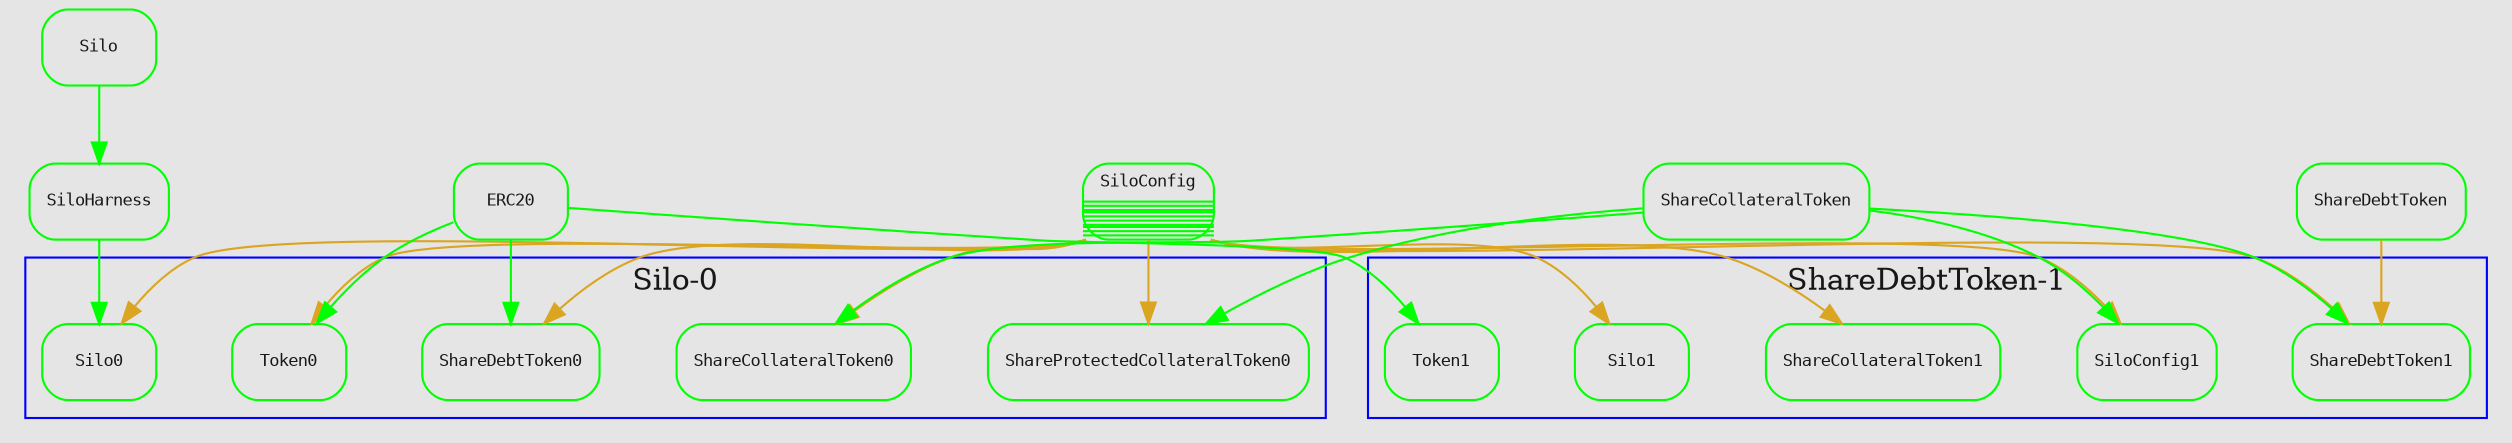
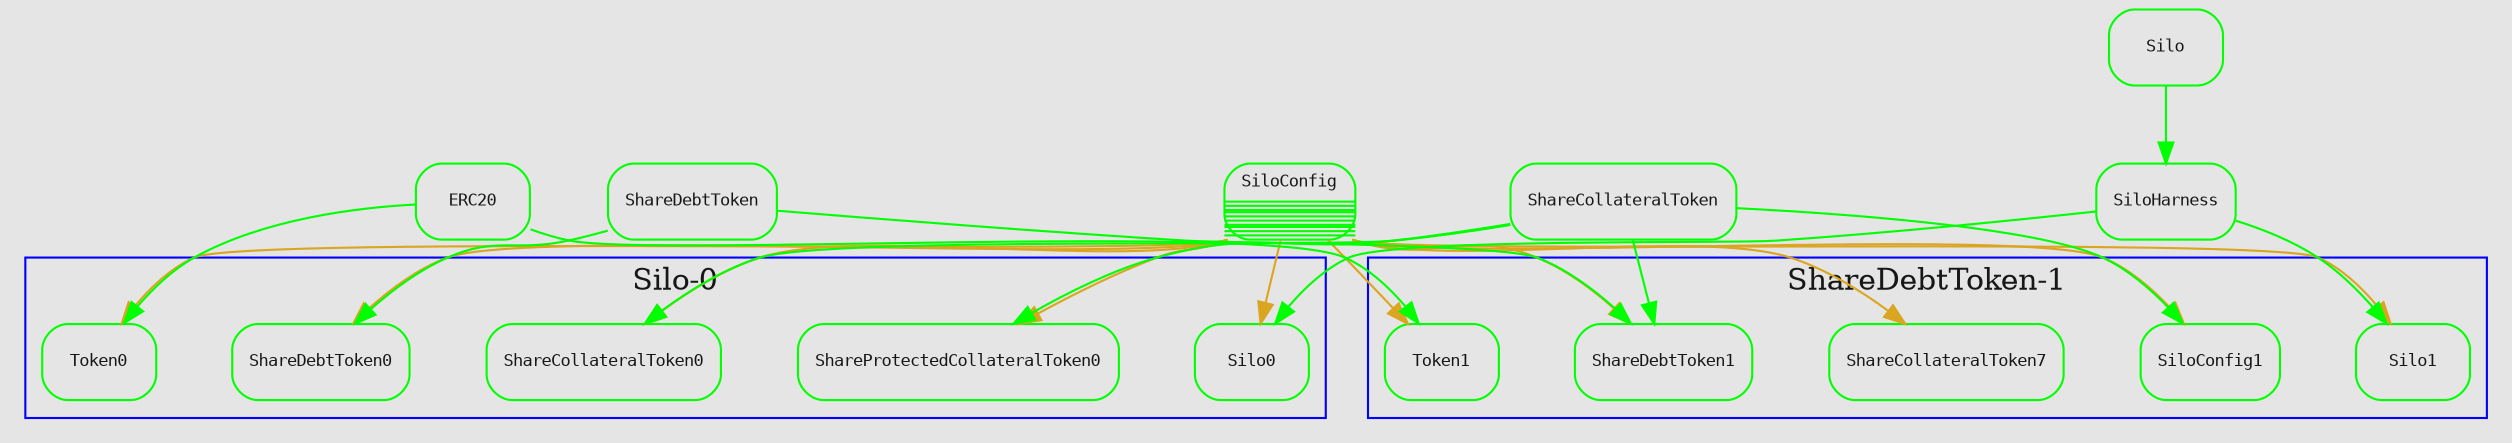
  digraph {
    bgcolor=gray90
    color=blue
    fontcolor=gray9
    labelloc=t
    nodesep=0.5
    rankdir=TB
    ranksep=0.5
    node [color=green fontcolor=gray9 fontname="DejaVu Sans Mono" fontsize=8 shape=Mrecord]
    edge [arrowhead=normal color=green fontcolor=gray9 fontname="DejaVu Sans Mono" fontsize=8]
    n1 [label=Silo0]
    n2 [label=Token0]
    n3 [label=ShareDebtToken0]
    n4 [label=ShareCollateralToken0]
    n5 [label=ShareProtectedCollateralToken0]
    n6 [label=Silo1]
    n7 [label=Token1]
    n8 [label=ShareDebtToken1]
-   n9 [label=ShareCollateralToken1]
+   n9 [label=ShareCollateralToken7]
    n10 [label=SiloConfig1]
    n11 [label="{SiloConfig|\n        <_SILO0> _SILO0\l |\n        <_TOKEN0> _TOKEN0\l |\n        <_DEBT_SHARE_TOKEN0> _DEBT_SHARE_TOKEN0\l |\n        <_COLLATERAL_SHARE_TOKEN0> _COLLATERAL_SHARE_TOKEN0\l |\n        <_PROTECTED_COLLATERAL_SHARE_TOKEN0> _PROTECTED_COLLATERAL_SHARE_TOKEN0\l | \n        <_SILO1> _SILO1\l |\n        <_TOKEN1> _TOKEN1\l |\n        <_DEBT_SHARE_TOKEN1> _DEBT_SHARE_TOKEN1\l |\n        <_COLLATERAL_SHARE_TOKEN1> _COLLATERAL_SHARE_TOKEN1\l |\n        <_PROTECTED_COLLATERAL_SHARE_TOKEN1> _PROTECTED_COLLATERAL_SHARE_TOKEN1\l}"]
    n12 [label=ERC20]
    n13 [label=ShareDebtToken]
    n14 [label=ShareCollateralToken]
    n15 [label=SiloHarness]
    n16 [label=Silo]
    subgraph cluster_1 {
      label="Silo-0"
      n1
      n2
      n3
      n4
      n5
    }
    subgraph cluster_2 {
      label="ShareDebtToken-1"
      n6
      n7
      n8
      n9
      n10
    }
    n11 -> n1 [color=goldenrod tailport=_SILO0]
    n11 -> n2 [color=goldenrod tailport=_TOKEN0]
    n11 -> n3 [color=goldenrod tailport=_DEBT_SHARE_TOKEN0]
    n11 -> n4 [color=goldenrod tailport=_COLLATERAL_SHARE_TOKEN0]
    n11 -> n5 [color=goldenrod tailport=_PROTECTED_COLLATERAL_SHARE_TOKEN0]
    n11 -> n6 [color=goldenrod tailport=_SILO1]
+   n11 -> n7 [color=goldenrod tailport=_TOKEN1]
    n11 -> n8 [color=goldenrod tailport=_DEBT_SHARE_TOKEN1]
    n11 -> n9 [color=goldenrod tailport=_COLLATERAL_SHARE_TOKEN1]
    n11 -> n10 [color=goldenrod tailport=_PROTECTED_COLLATERAL_SHARE_TOKEN1]
    n12 -> n2
    n12 -> n7
-   n12 -> n3
-   n13 -> n8 [color=goldenrod]
+   n13 -> n3
+   n13 -> n8
    n14 -> n4
    n14 -> n5
    n14 -> n8
    n14 -> n10
    n15 -> n1
+   n15 -> n6
    n16 -> n15
  }
